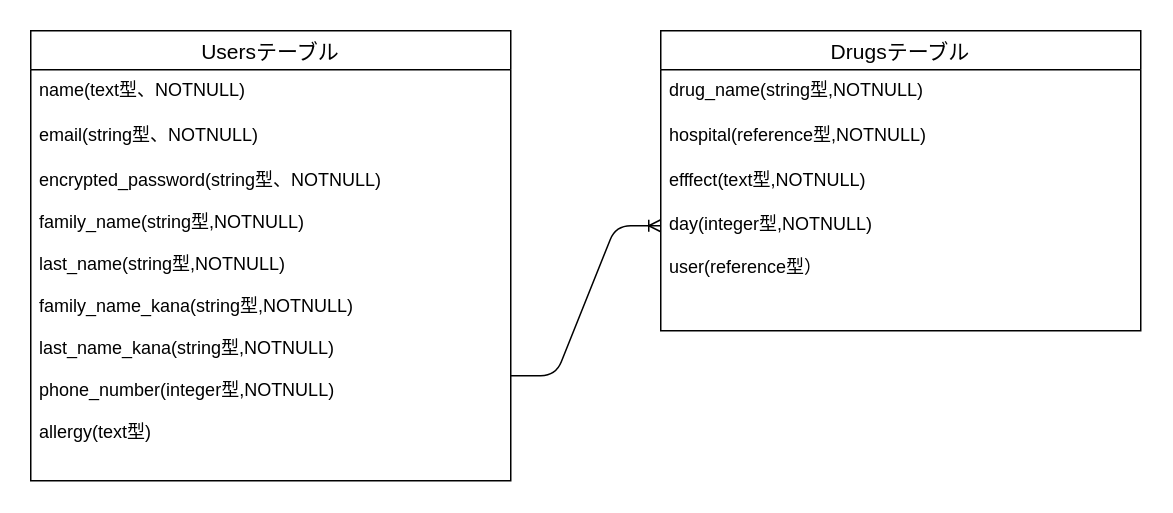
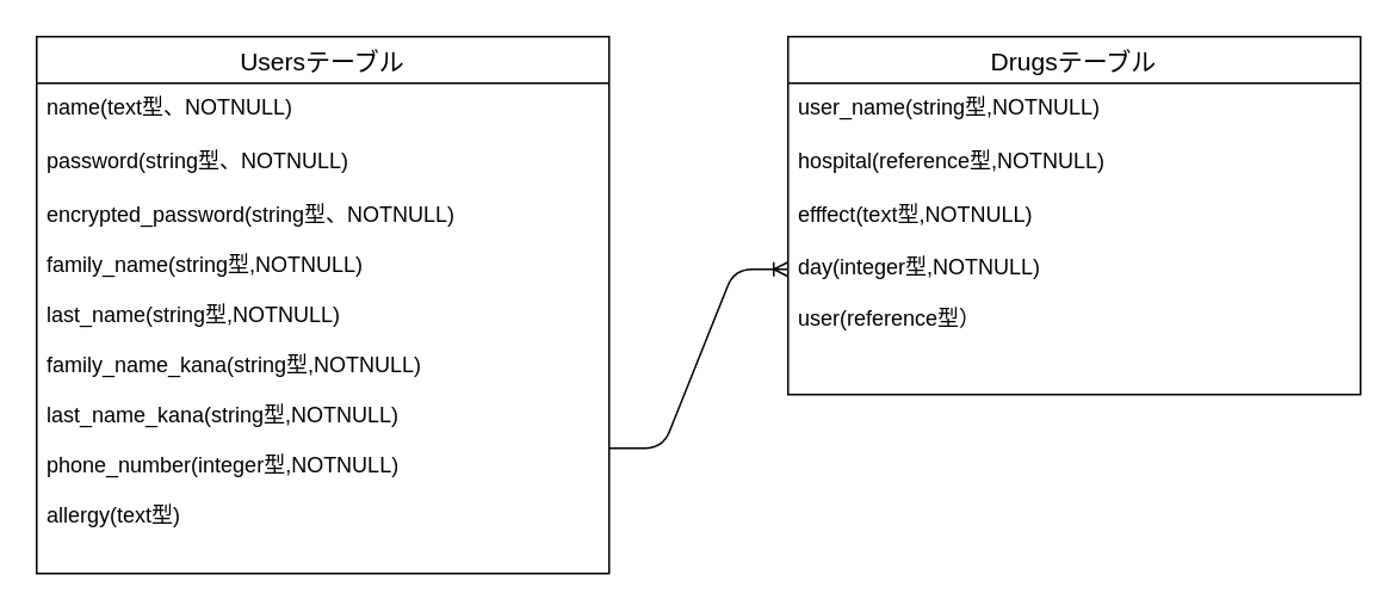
  <mxCell id="0" />
  <mxCell id="1" parent="0" />
  <mxCell id="2" value="Usersテーブル" style="swimlane;fontStyle=0;childLayout=stackLayout;horizontal=1;startSize=26;horizontalStack=0;resizeParent=1;resizeParentMax=0;resizeLast=0;collapsible=1;marginBottom=0;align=center;fontSize=14;" vertex="1" parent="1"><mxGeometry x="20" y="20" width="320" height="300" as="geometry" /></mxCell>
  <mxCell id="3" value="name(text型、NOTNULL)" style="text;strokeColor=none;fillColor=none;spacingLeft=4;spacingRight=4;overflow=hidden;rotatable=0;points=[[0,0.5],[1,0.5]];portConstraint=eastwest;fontSize=12;" vertex="1" parent="2"><mxGeometry y="26" width="320" height="30" as="geometry" /></mxCell>
- <mxCell id="4" value="email(string型、NOTNULL)" style="text;strokeColor=none;fillColor=none;spacingLeft=4;spacingRight=4;overflow=hidden;rotatable=0;points=[[0,0.5],[1,0.5]];portConstraint=eastwest;fontSize=12;" vertex="1" parent="2"><mxGeometry y="56" width="320" height="30" as="geometry" /></mxCell>
+ <mxCell id="4" value="password(string型、NOTNULL)" style="text;strokeColor=none;fillColor=none;spacingLeft=4;spacingRight=4;overflow=hidden;rotatable=0;points=[[0,0.5],[1,0.5]];portConstraint=eastwest;fontSize=12;" vertex="1" parent="2"><mxGeometry y="56" width="320" height="30" as="geometry" /></mxCell>
  <mxCell id="5" value="encrypted_password(string型、NOTNULL)&#10;&#10;family_name(string型,NOTNULL)&#10;&#10;last_name(string型,NOTNULL)&#10;&#10;family_name_kana(string型,NOTNULL)&#10;&#10;last_name_kana(string型,NOTNULL)&#10;&#10;phone_number(integer型,NOTNULL)&#10;&#10;allergy(text型)" style="text;strokeColor=none;fillColor=none;spacingLeft=4;spacingRight=4;overflow=hidden;rotatable=0;points=[[0,0.5],[1,0.5]];portConstraint=eastwest;fontSize=12;" vertex="1" parent="2"><mxGeometry y="86" width="320" height="214" as="geometry" /></mxCell>
  <mxCell id="6" value="Drugsテーブル" style="swimlane;fontStyle=0;childLayout=stackLayout;horizontal=1;startSize=26;horizontalStack=0;resizeParent=1;resizeParentMax=0;resizeLast=0;collapsible=1;marginBottom=0;align=center;fontSize=14;" vertex="1" parent="1"><mxGeometry x="440" y="20" width="320" height="200" as="geometry" /></mxCell>
- <mxCell id="7" value="drug_name(string型,NOTNULL)" style="text;strokeColor=none;fillColor=none;spacingLeft=4;spacingRight=4;overflow=hidden;rotatable=0;points=[[0,0.5],[1,0.5]];portConstraint=eastwest;fontSize=12;" vertex="1" parent="6"><mxGeometry y="26" width="320" height="30" as="geometry" /></mxCell>
+ <mxCell id="7" value="user_name(string型,NOTNULL)" style="text;strokeColor=none;fillColor=none;spacingLeft=4;spacingRight=4;overflow=hidden;rotatable=0;points=[[0,0.5],[1,0.5]];portConstraint=eastwest;fontSize=12;" vertex="1" parent="6"><mxGeometry y="26" width="320" height="30" as="geometry" /></mxCell>
  <mxCell id="8" value="hospital(reference型,NOTNULL)" style="text;strokeColor=none;fillColor=none;spacingLeft=4;spacingRight=4;overflow=hidden;rotatable=0;points=[[0,0.5],[1,0.5]];portConstraint=eastwest;fontSize=12;" vertex="1" parent="6"><mxGeometry y="56" width="320" height="30" as="geometry" /></mxCell>
  <mxCell id="9" value="efffect(text型,NOTNULL)&#10;&#10;day(integer型,NOTNULL)&#10;&#10;user(reference型）" style="text;strokeColor=none;fillColor=none;spacingLeft=4;spacingRight=4;overflow=hidden;rotatable=0;points=[[0,0.5],[1,0.5]];portConstraint=eastwest;fontSize=12;whiteSpace=wrap;" vertex="1" parent="6"><mxGeometry y="86" width="320" height="114" as="geometry" /></mxCell>
  <mxCell id="10" value="" style="edgeStyle=entityRelationEdgeStyle;fontSize=12;html=1;endArrow=ERoneToMany;" edge="1" parent="1"><mxGeometry width="100" height="100" relative="1" as="geometry"><mxPoint x="340" y="250" as="sourcePoint" /><mxPoint x="440" y="150" as="targetPoint" /></mxGeometry></mxCell>
